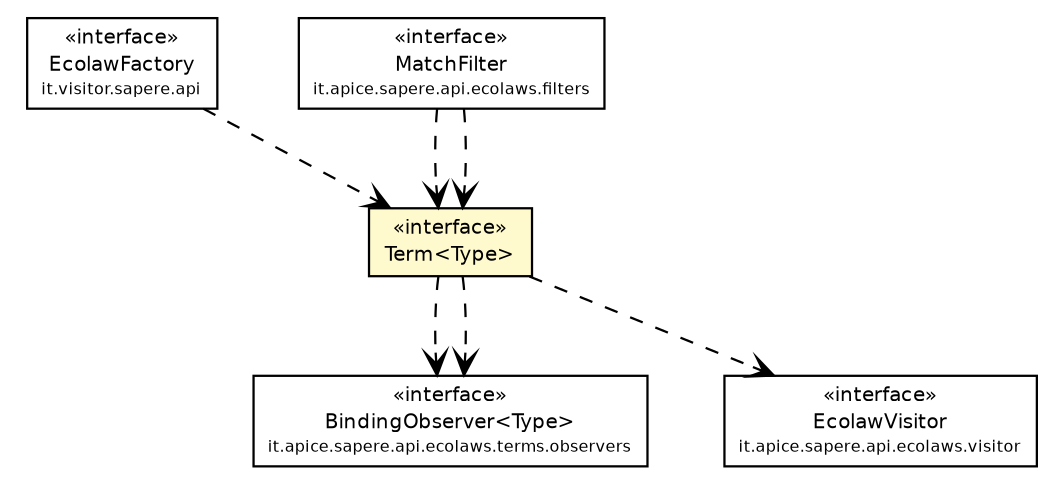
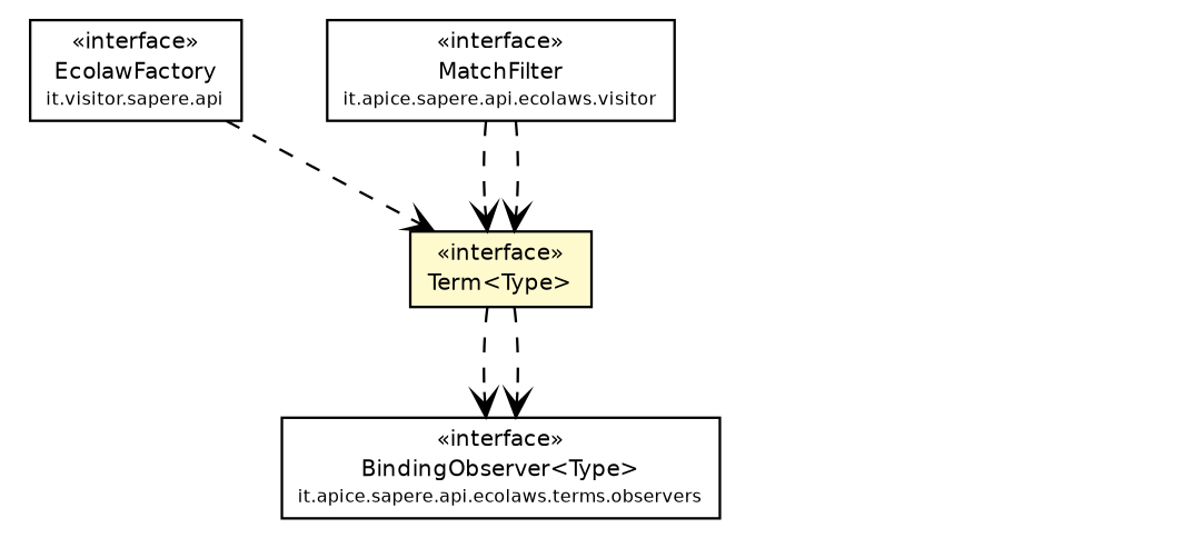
  digraph {
    node [fontcolor=black fontname=Helvetica fontsize=9.0 shape=plaintext]
    edge [arrowhead=open color=black fontcolor=black fontname=Helvetica fontsize=10.0 headport=p labelfontname=Helvetica labelfontsize=10 style=dashed tailport=p]
    n1 [label=<<table border="0" cellborder="1" cellspacing="0" cellpadding="2" port="p" href="../EcolawFactory.html"> 		<tr><td><table border="0" cellspacing="0" cellpadding="1"> 			<tr><td> &laquo;interface&raquo; </td></tr> 			<tr><td> EcolawFactory </td></tr> 			<tr><td><font point-size="7.0"> it.visitor.sapere.api </font></td></tr> 		</table></td></tr> 		</table>>]
    n2 [label=<<table border="0" cellborder="1" cellspacing="0" cellpadding="2" port="p" bgcolor="lemonChiffon" href="./Term.html"> 		<tr><td><table border="0" cellspacing="0" cellpadding="1"> 			<tr><td> &laquo;interface&raquo; </td></tr> 			<tr><td> Term&lt;Type&gt; </td></tr> 		</table></td></tr> 		</table>>]
    n3 [label=<<table border="0" cellborder="1" cellspacing="0" cellpadding="2" port="p" href="./terms/observers/BindingObserver.html"> 		<tr><td><table border="0" cellspacing="0" cellpadding="1"> 			<tr><td> &laquo;interface&raquo; </td></tr> 			<tr><td> BindingObserver&lt;Type&gt; </td></tr> 			<tr><td><font point-size="7.0"> it.apice.sapere.api.ecolaws.terms.observers </font></td></tr> 		</table></td></tr> 		</table>>]
-   n4 [label=<<table border="0" cellborder="1" cellspacing="0" cellpadding="2" port="p" href="./visitor/EcolawVisitor.html"> 		<tr><td><table border="0" cellspacing="0" cellpadding="1"> 			<tr><td> &laquo;interface&raquo; </td></tr> 			<tr><td> EcolawVisitor </td></tr> 			<tr><td><font point-size="7.0"> it.apice.sapere.api.ecolaws.visitor </font></td></tr> 		</table></td></tr> 		</table>>]
-   n5 [label=<<table border="0" cellborder="1" cellspacing="0" cellpadding="2" port="p" href="./filters/MatchFilter.html"> 		<tr><td><table border="0" cellspacing="0" cellpadding="1"> 			<tr><td> &laquo;interface&raquo; </td></tr> 			<tr><td> MatchFilter </td></tr> 			<tr><td><font point-size="7.0"> it.apice.sapere.api.ecolaws.filters </font></td></tr> 		</table></td></tr> 		</table>>]
+   n5 [label=<<table border="0" cellborder="1" cellspacing="0" cellpadding="2" port="p" href="./filters/MatchFilter.html"> 		<tr><td><table border="0" cellspacing="0" cellpadding="1"> 			<tr><td> &laquo;interface&raquo; </td></tr> 			<tr><td> MatchFilter </td></tr> 			<tr><td><font point-size="7.0"> it.apice.sapere.api.ecolaws.visitor </font></td></tr> 		</table></td></tr> 		</table>>]
    n1 -> n2
    n2 -> n3
    n2 -> n3
-   n2 -> n4
    n5 -> n2
    n5 -> n2
  }
